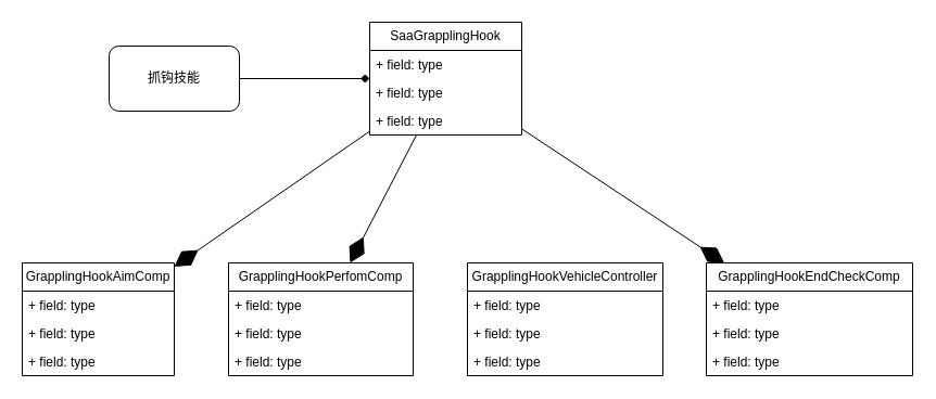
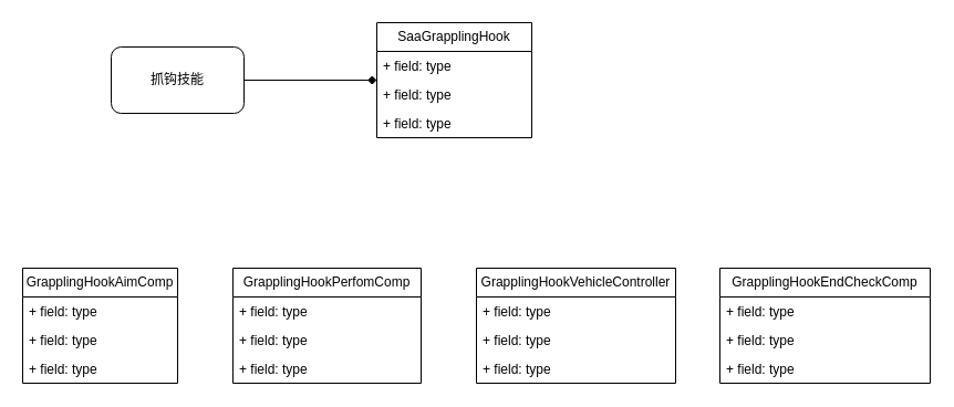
  <mxCell id="0" />
  <mxCell id="1" parent="0" />
  <mxCell id="2" style="edgeStyle=orthogonalEdgeStyle;rounded=0;orthogonalLoop=1;jettySize=auto;html=1;endArrow=diamond;" edge="1" parent="1" source="3" target="4"><mxGeometry relative="1" as="geometry" /></mxCell>
  <mxCell id="3" value="抓钩技能" style="whiteSpace=wrap;html=1;rounded=1;" vertex="1" parent="1"><mxGeometry x="100" y="42" width="120" height="60" as="geometry" /></mxCell>
  <mxCell id="4" value="SaaGrapplingHook" style="swimlane;fontStyle=0;childLayout=stackLayout;horizontal=1;startSize=26;fillColor=none;horizontalStack=0;resizeParent=1;resizeParentMax=0;resizeLast=0;collapsible=1;marginBottom=0;whiteSpace=wrap;html=1;" vertex="1" parent="1"><mxGeometry x="340" y="20" width="140" height="104" as="geometry" /></mxCell>
  <mxCell id="5" value="+ field: type" style="text;strokeColor=none;fillColor=none;align=left;verticalAlign=top;spacingLeft=4;spacingRight=4;overflow=hidden;rotatable=0;points=[[0,0.5],[1,0.5]];portConstraint=eastwest;whiteSpace=wrap;html=1;" vertex="1" parent="4"><mxGeometry y="26" width="140" height="26" as="geometry" /></mxCell>
  <mxCell id="6" value="+ field: type" style="text;strokeColor=none;fillColor=none;align=left;verticalAlign=top;spacingLeft=4;spacingRight=4;overflow=hidden;rotatable=0;points=[[0,0.5],[1,0.5]];portConstraint=eastwest;whiteSpace=wrap;html=1;" vertex="1" parent="4"><mxGeometry y="52" width="140" height="26" as="geometry" /></mxCell>
  <mxCell id="7" value="+ field: type" style="text;strokeColor=none;fillColor=none;align=left;verticalAlign=top;spacingLeft=4;spacingRight=4;overflow=hidden;rotatable=0;points=[[0,0.5],[1,0.5]];portConstraint=eastwest;whiteSpace=wrap;html=1;" vertex="1" parent="4"><mxGeometry y="78" width="140" height="26" as="geometry" /></mxCell>
  <mxCell id="8" value="GrapplingHookAimComp" style="swimlane;fontStyle=0;childLayout=stackLayout;horizontal=1;startSize=26;fillColor=none;horizontalStack=0;resizeParent=1;resizeParentMax=0;resizeLast=0;collapsible=1;marginBottom=0;whiteSpace=wrap;html=1;" vertex="1" parent="1"><mxGeometry x="20" y="242" width="140" height="104" as="geometry" /></mxCell>
  <mxCell id="9" value="+ field: type" style="text;strokeColor=none;fillColor=none;align=left;verticalAlign=top;spacingLeft=4;spacingRight=4;overflow=hidden;rotatable=0;points=[[0,0.5],[1,0.5]];portConstraint=eastwest;whiteSpace=wrap;html=1;" vertex="1" parent="8"><mxGeometry y="26" width="140" height="26" as="geometry" /></mxCell>
  <mxCell id="10" value="+ field: type" style="text;strokeColor=none;fillColor=none;align=left;verticalAlign=top;spacingLeft=4;spacingRight=4;overflow=hidden;rotatable=0;points=[[0,0.5],[1,0.5]];portConstraint=eastwest;whiteSpace=wrap;html=1;" vertex="1" parent="8"><mxGeometry y="52" width="140" height="26" as="geometry" /></mxCell>
  <mxCell id="11" value="+ field: type" style="text;strokeColor=none;fillColor=none;align=left;verticalAlign=top;spacingLeft=4;spacingRight=4;overflow=hidden;rotatable=0;points=[[0,0.5],[1,0.5]];portConstraint=eastwest;whiteSpace=wrap;html=1;" vertex="1" parent="8"><mxGeometry y="78" width="140" height="26" as="geometry" /></mxCell>
  <mxCell id="12" value="GrapplingHookPerfomComp" style="swimlane;fontStyle=0;childLayout=stackLayout;horizontal=1;startSize=26;fillColor=none;horizontalStack=0;resizeParent=1;resizeParentMax=0;resizeLast=0;collapsible=1;marginBottom=0;whiteSpace=wrap;html=1;" vertex="1" parent="1"><mxGeometry x="210" y="242" width="170" height="104" as="geometry" /></mxCell>
  <mxCell id="13" value="+ field: type" style="text;strokeColor=none;fillColor=none;align=left;verticalAlign=top;spacingLeft=4;spacingRight=4;overflow=hidden;rotatable=0;points=[[0,0.5],[1,0.5]];portConstraint=eastwest;whiteSpace=wrap;html=1;" vertex="1" parent="12"><mxGeometry y="26" width="170" height="26" as="geometry" /></mxCell>
  <mxCell id="14" value="+ field: type" style="text;strokeColor=none;fillColor=none;align=left;verticalAlign=top;spacingLeft=4;spacingRight=4;overflow=hidden;rotatable=0;points=[[0,0.5],[1,0.5]];portConstraint=eastwest;whiteSpace=wrap;html=1;" vertex="1" parent="12"><mxGeometry y="52" width="170" height="26" as="geometry" /></mxCell>
  <mxCell id="15" value="+ field: type" style="text;strokeColor=none;fillColor=none;align=left;verticalAlign=top;spacingLeft=4;spacingRight=4;overflow=hidden;rotatable=0;points=[[0,0.5],[1,0.5]];portConstraint=eastwest;whiteSpace=wrap;html=1;" vertex="1" parent="12"><mxGeometry y="78" width="170" height="26" as="geometry" /></mxCell>
  <mxCell id="16" value="GrapplingHookVehicleController" style="swimlane;fontStyle=0;childLayout=stackLayout;horizontal=1;startSize=26;fillColor=none;horizontalStack=0;resizeParent=1;resizeParentMax=0;resizeLast=0;collapsible=1;marginBottom=0;whiteSpace=wrap;html=1;" vertex="1" parent="1"><mxGeometry x="430" y="242" width="180" height="104" as="geometry" /></mxCell>
  <mxCell id="17" value="+ field: type" style="text;strokeColor=none;fillColor=none;align=left;verticalAlign=top;spacingLeft=4;spacingRight=4;overflow=hidden;rotatable=0;points=[[0,0.5],[1,0.5]];portConstraint=eastwest;whiteSpace=wrap;html=1;" vertex="1" parent="16"><mxGeometry y="26" width="180" height="26" as="geometry" /></mxCell>
  <mxCell id="18" value="+ field: type" style="text;strokeColor=none;fillColor=none;align=left;verticalAlign=top;spacingLeft=4;spacingRight=4;overflow=hidden;rotatable=0;points=[[0,0.5],[1,0.5]];portConstraint=eastwest;whiteSpace=wrap;html=1;" vertex="1" parent="16"><mxGeometry y="52" width="180" height="26" as="geometry" /></mxCell>
  <mxCell id="19" value="+ field: type" style="text;strokeColor=none;fillColor=none;align=left;verticalAlign=top;spacingLeft=4;spacingRight=4;overflow=hidden;rotatable=0;points=[[0,0.5],[1,0.5]];portConstraint=eastwest;whiteSpace=wrap;html=1;" vertex="1" parent="16"><mxGeometry y="78" width="180" height="26" as="geometry" /></mxCell>
  <mxCell id="20" value="GrapplingHookEndCheckComp" style="swimlane;fontStyle=0;childLayout=stackLayout;horizontal=1;startSize=26;fillColor=none;horizontalStack=0;resizeParent=1;resizeParentMax=0;resizeLast=0;collapsible=1;marginBottom=0;whiteSpace=wrap;html=1;" vertex="1" parent="1"><mxGeometry x="650" y="242" width="190" height="104" as="geometry" /></mxCell>
  <mxCell id="21" value="+ field: type" style="text;strokeColor=none;fillColor=none;align=left;verticalAlign=top;spacingLeft=4;spacingRight=4;overflow=hidden;rotatable=0;points=[[0,0.5],[1,0.5]];portConstraint=eastwest;whiteSpace=wrap;html=1;" vertex="1" parent="20"><mxGeometry y="26" width="190" height="26" as="geometry" /></mxCell>
  <mxCell id="22" value="+ field: type" style="text;strokeColor=none;fillColor=none;align=left;verticalAlign=top;spacingLeft=4;spacingRight=4;overflow=hidden;rotatable=0;points=[[0,0.5],[1,0.5]];portConstraint=eastwest;whiteSpace=wrap;html=1;" vertex="1" parent="20"><mxGeometry y="52" width="190" height="26" as="geometry" /></mxCell>
  <mxCell id="23" value="+ field: type" style="text;strokeColor=none;fillColor=none;align=left;verticalAlign=top;spacingLeft=4;spacingRight=4;overflow=hidden;rotatable=0;points=[[0,0.5],[1,0.5]];portConstraint=eastwest;whiteSpace=wrap;html=1;" vertex="1" parent="20"><mxGeometry y="78" width="190" height="26" as="geometry" /></mxCell>
- <mxCell id="24" value="" style="endArrow=diamondThin;endFill=1;endSize=24;html=1;rounded=0;" edge="1" parent="1" source="4" target="8"><mxGeometry width="160" relative="1" as="geometry"><mxPoint x="510" y="162" as="sourcePoint" /><mxPoint x="670" y="162" as="targetPoint" /></mxGeometry></mxCell>
- <mxCell id="25" value="" style="endArrow=diamondThin;endFill=1;endSize=24;html=1;rounded=0;" edge="1" parent="1" source="4" target="12"><mxGeometry width="160" relative="1" as="geometry"><mxPoint x="350" y="126" as="sourcePoint" /><mxPoint x="140" y="260" as="targetPoint" /></mxGeometry></mxCell>
- <mxCell id="26" value="" style="endArrow=diamondThin;endFill=1;endSize=24;html=1;rounded=0;" edge="1" parent="1" source="4" target="20"><mxGeometry width="160" relative="1" as="geometry"><mxPoint x="439" y="134" as="sourcePoint" /><mxPoint x="481" y="252" as="targetPoint" /></mxGeometry></mxCell>
